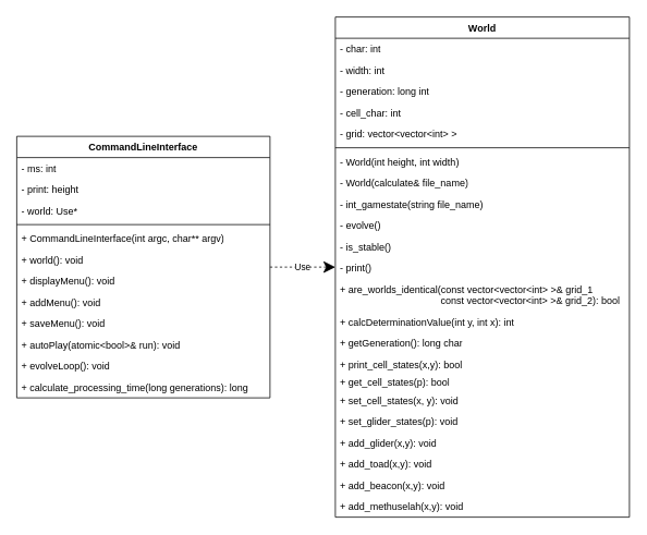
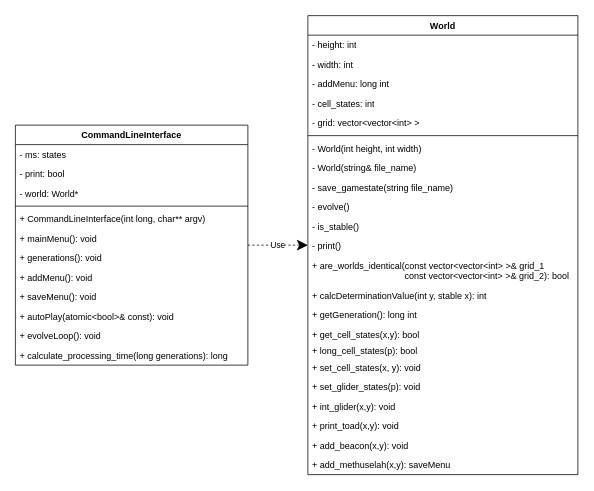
  <mxCell id="0" />
  <mxCell id="1" parent="0" />
  <mxCell id="2" value="World" style="swimlane;fontStyle=1;align=center;verticalAlign=top;childLayout=stackLayout;horizontal=1;startSize=26;horizontalStack=0;resizeParent=1;resizeParentMax=0;resizeLast=0;collapsible=1;marginBottom=0;whiteSpace=wrap;html=1;" parent="1" vertex="1"><mxGeometry x="410" y="20" width="360" height="612" as="geometry" /></mxCell>
- <mxCell id="3" value="- char: int" style="text;strokeColor=none;fillColor=none;align=left;verticalAlign=top;spacingLeft=4;spacingRight=4;overflow=hidden;rotatable=0;points=[[0,0.5],[1,0.5]];portConstraint=eastwest;whiteSpace=wrap;html=1;" parent="2" vertex="1"><mxGeometry y="26" width="360" height="26" as="geometry" /></mxCell>
+ <mxCell id="3" value="- height: int" style="text;strokeColor=none;fillColor=none;align=left;verticalAlign=top;spacingLeft=4;spacingRight=4;overflow=hidden;rotatable=0;points=[[0,0.5],[1,0.5]];portConstraint=eastwest;whiteSpace=wrap;html=1;" parent="2" vertex="1"><mxGeometry y="26" width="360" height="26" as="geometry" /></mxCell>
  <mxCell id="4" value="- width: int" style="text;strokeColor=none;fillColor=none;align=left;verticalAlign=top;spacingLeft=4;spacingRight=4;overflow=hidden;rotatable=0;points=[[0,0.5],[1,0.5]];portConstraint=eastwest;whiteSpace=wrap;html=1;" parent="2" vertex="1"><mxGeometry y="52" width="360" height="26" as="geometry" /></mxCell>
- <mxCell id="5" value="- generation: long int" style="text;strokeColor=none;fillColor=none;align=left;verticalAlign=top;spacingLeft=4;spacingRight=4;overflow=hidden;rotatable=0;points=[[0,0.5],[1,0.5]];portConstraint=eastwest;whiteSpace=wrap;html=1;" parent="2" vertex="1"><mxGeometry y="78" width="360" height="26" as="geometry" /></mxCell>
- <mxCell id="6" value="- cell_char: int" style="text;strokeColor=none;fillColor=none;align=left;verticalAlign=top;spacingLeft=4;spacingRight=4;overflow=hidden;rotatable=0;points=[[0,0.5],[1,0.5]];portConstraint=eastwest;whiteSpace=wrap;html=1;" parent="2" vertex="1"><mxGeometry y="104" width="360" height="26" as="geometry" /></mxCell>
+ <mxCell id="5" value="- addMenu: long int" style="text;strokeColor=none;fillColor=none;align=left;verticalAlign=top;spacingLeft=4;spacingRight=4;overflow=hidden;rotatable=0;points=[[0,0.5],[1,0.5]];portConstraint=eastwest;whiteSpace=wrap;html=1;" parent="2" vertex="1"><mxGeometry y="78" width="360" height="26" as="geometry" /></mxCell>
+ <mxCell id="6" value="- cell_states: int" style="text;strokeColor=none;fillColor=none;align=left;verticalAlign=top;spacingLeft=4;spacingRight=4;overflow=hidden;rotatable=0;points=[[0,0.5],[1,0.5]];portConstraint=eastwest;whiteSpace=wrap;html=1;" parent="2" vertex="1"><mxGeometry y="104" width="360" height="26" as="geometry" /></mxCell>
  <mxCell id="7" value="- grid: vector&amp;lt;vector&amp;lt;int&amp;gt; &amp;gt;" style="text;strokeColor=none;fillColor=none;align=left;verticalAlign=top;spacingLeft=4;spacingRight=4;overflow=hidden;rotatable=0;points=[[0,0.5],[1,0.5]];portConstraint=eastwest;whiteSpace=wrap;html=1;" parent="2" vertex="1"><mxGeometry y="130" width="360" height="26" as="geometry" /></mxCell>
  <mxCell id="8" value="" style="line;strokeWidth=1;fillColor=none;align=left;verticalAlign=middle;spacingTop=-1;spacingLeft=3;spacingRight=3;rotatable=0;labelPosition=right;points=[];portConstraint=eastwest;strokeColor=inherit;" parent="2" vertex="1"><mxGeometry y="156" width="360" height="8" as="geometry" /></mxCell>
  <mxCell id="9" value="&lt;div&gt;- World(int height, int width)&lt;br&gt;&lt;/div&gt;" style="text;strokeColor=none;fillColor=none;align=left;verticalAlign=top;spacingLeft=4;spacingRight=4;overflow=hidden;rotatable=0;points=[[0,0.5],[1,0.5]];portConstraint=eastwest;whiteSpace=wrap;html=1;" parent="2" vertex="1"><mxGeometry y="164" width="360" height="26" as="geometry" /></mxCell>
- <mxCell id="10" value="&lt;div&gt;- World(calculate&amp;amp; file_name)&lt;br&gt;&lt;/div&gt;" style="text;strokeColor=none;fillColor=none;align=left;verticalAlign=top;spacingLeft=4;spacingRight=4;overflow=hidden;rotatable=0;points=[[0,0.5],[1,0.5]];portConstraint=eastwest;whiteSpace=wrap;html=1;" vertex="1" parent="2"><mxGeometry y="190" width="360" height="26" as="geometry" /></mxCell>
- <mxCell id="11" value="- int_gamestate(string file_name)" style="text;strokeColor=none;fillColor=none;align=left;verticalAlign=top;spacingLeft=4;spacingRight=4;overflow=hidden;rotatable=0;points=[[0,0.5],[1,0.5]];portConstraint=eastwest;whiteSpace=wrap;html=1;" parent="2" vertex="1"><mxGeometry y="216" width="360" height="26" as="geometry" /></mxCell>
+ <mxCell id="10" value="&lt;div&gt;- World(string&amp;amp; file_name)&lt;br&gt;&lt;/div&gt;" style="text;strokeColor=none;fillColor=none;align=left;verticalAlign=top;spacingLeft=4;spacingRight=4;overflow=hidden;rotatable=0;points=[[0,0.5],[1,0.5]];portConstraint=eastwest;whiteSpace=wrap;html=1;" vertex="1" parent="2"><mxGeometry y="190" width="360" height="26" as="geometry" /></mxCell>
+ <mxCell id="11" value="- save_gamestate(string file_name)" style="text;strokeColor=none;fillColor=none;align=left;verticalAlign=top;spacingLeft=4;spacingRight=4;overflow=hidden;rotatable=0;points=[[0,0.5],[1,0.5]];portConstraint=eastwest;whiteSpace=wrap;html=1;" parent="2" vertex="1"><mxGeometry y="216" width="360" height="26" as="geometry" /></mxCell>
  <mxCell id="12" value="- evolve()" style="text;strokeColor=none;fillColor=none;align=left;verticalAlign=top;spacingLeft=4;spacingRight=4;overflow=hidden;rotatable=0;points=[[0,0.5],[1,0.5]];portConstraint=eastwest;whiteSpace=wrap;html=1;" parent="2" vertex="1"><mxGeometry y="242" width="360" height="26" as="geometry" /></mxCell>
  <mxCell id="13" value="- is_stable()" style="text;strokeColor=none;fillColor=none;align=left;verticalAlign=top;spacingLeft=4;spacingRight=4;overflow=hidden;rotatable=0;points=[[0,0.5],[1,0.5]];portConstraint=eastwest;whiteSpace=wrap;html=1;" parent="2" vertex="1"><mxGeometry y="268" width="360" height="26" as="geometry" /></mxCell>
  <mxCell id="14" value="- print()" style="text;strokeColor=none;fillColor=none;align=left;verticalAlign=top;spacingLeft=4;spacingRight=4;overflow=hidden;rotatable=0;points=[[0,0.5],[1,0.5]];portConstraint=eastwest;whiteSpace=wrap;html=1;" parent="2" vertex="1"><mxGeometry y="294" width="360" height="26" as="geometry" /></mxCell>
  <mxCell id="15" value="+ are_worlds_identical(const vector&amp;lt;vector&amp;lt;int&amp;gt; &amp;gt;&amp;amp; grid_1&lt;div&gt;&lt;span style=&quot;white-space: pre;&quot;&gt;&#09;&lt;/span&gt;&lt;span style=&quot;white-space: pre;&quot;&gt;&#09;&lt;/span&gt;&lt;span style=&quot;white-space: pre;&quot;&gt;&#09;&lt;/span&gt;&lt;span style=&quot;white-space: pre;&quot;&gt;&#09;&lt;/span&gt;&amp;nbsp; &amp;nbsp; &amp;nbsp;&lt;span style=&quot;background-color: initial;&quot;&gt;const vector&amp;lt;vector&amp;lt;int&amp;gt; &amp;gt;&amp;amp; grid_2): bool&lt;/span&gt;&lt;br&gt;&lt;/div&gt;" style="text;strokeColor=none;fillColor=none;align=left;verticalAlign=top;spacingLeft=4;spacingRight=4;overflow=hidden;rotatable=0;points=[[0,0.5],[1,0.5]];portConstraint=eastwest;whiteSpace=wrap;html=1;" parent="2" vertex="1"><mxGeometry y="320" width="360" height="40" as="geometry" /></mxCell>
- <mxCell id="16" value="&lt;div&gt;+ calcDeterminationValue(int y, int x): int&lt;/div&gt;" style="text;strokeColor=none;fillColor=none;align=left;verticalAlign=top;spacingLeft=4;spacingRight=4;overflow=hidden;rotatable=0;points=[[0,0.5],[1,0.5]];portConstraint=eastwest;whiteSpace=wrap;html=1;" parent="2" vertex="1"><mxGeometry y="360" width="360" height="26" as="geometry" /></mxCell>
- <mxCell id="17" value="+ getGeneration(): long char" style="text;strokeColor=none;fillColor=none;align=left;verticalAlign=top;spacingLeft=4;spacingRight=4;overflow=hidden;rotatable=0;points=[[0,0.5],[1,0.5]];portConstraint=eastwest;whiteSpace=wrap;html=1;" parent="2" vertex="1"><mxGeometry y="386" width="360" height="26" as="geometry" /></mxCell>
- <mxCell id="18" value="+ print_cell_states(x,y): bool" style="text;strokeColor=none;fillColor=none;align=left;verticalAlign=top;spacingLeft=4;spacingRight=4;overflow=hidden;rotatable=0;points=[[0,0.5],[1,0.5]];portConstraint=eastwest;whiteSpace=wrap;html=1;" parent="2" vertex="1"><mxGeometry y="412" width="360" height="22" as="geometry" /></mxCell>
- <mxCell id="19" value="+ get_cell_states(p): bool" style="text;strokeColor=none;fillColor=none;align=left;verticalAlign=top;spacingLeft=4;spacingRight=4;overflow=hidden;rotatable=0;points=[[0,0.5],[1,0.5]];portConstraint=eastwest;whiteSpace=wrap;html=1;" parent="2" vertex="1"><mxGeometry y="434" width="360" height="22" as="geometry" /></mxCell>
+ <mxCell id="16" value="&lt;div&gt;+ calcDeterminationValue(int y, stable x): int&lt;/div&gt;" style="text;strokeColor=none;fillColor=none;align=left;verticalAlign=top;spacingLeft=4;spacingRight=4;overflow=hidden;rotatable=0;points=[[0,0.5],[1,0.5]];portConstraint=eastwest;whiteSpace=wrap;html=1;" parent="2" vertex="1"><mxGeometry y="360" width="360" height="26" as="geometry" /></mxCell>
+ <mxCell id="17" value="+ getGeneration(): long int" style="text;strokeColor=none;fillColor=none;align=left;verticalAlign=top;spacingLeft=4;spacingRight=4;overflow=hidden;rotatable=0;points=[[0,0.5],[1,0.5]];portConstraint=eastwest;whiteSpace=wrap;html=1;" parent="2" vertex="1"><mxGeometry y="386" width="360" height="26" as="geometry" /></mxCell>
+ <mxCell id="18" value="+ get_cell_states(x,y): bool" style="text;strokeColor=none;fillColor=none;align=left;verticalAlign=top;spacingLeft=4;spacingRight=4;overflow=hidden;rotatable=0;points=[[0,0.5],[1,0.5]];portConstraint=eastwest;whiteSpace=wrap;html=1;" parent="2" vertex="1"><mxGeometry y="412" width="360" height="22" as="geometry" /></mxCell>
+ <mxCell id="19" value="+ long_cell_states(p): bool" style="text;strokeColor=none;fillColor=none;align=left;verticalAlign=top;spacingLeft=4;spacingRight=4;overflow=hidden;rotatable=0;points=[[0,0.5],[1,0.5]];portConstraint=eastwest;whiteSpace=wrap;html=1;" parent="2" vertex="1"><mxGeometry y="434" width="360" height="22" as="geometry" /></mxCell>
  <mxCell id="20" value="+ set_cell_states(x, y): void" style="text;strokeColor=none;fillColor=none;align=left;verticalAlign=top;spacingLeft=4;spacingRight=4;overflow=hidden;rotatable=0;points=[[0,0.5],[1,0.5]];portConstraint=eastwest;whiteSpace=wrap;html=1;" parent="2" vertex="1"><mxGeometry y="456" width="360" height="26" as="geometry" /></mxCell>
  <mxCell id="21" value="+ set_glider_states(p): void" style="text;strokeColor=none;fillColor=none;align=left;verticalAlign=top;spacingLeft=4;spacingRight=4;overflow=hidden;rotatable=0;points=[[0,0.5],[1,0.5]];portConstraint=eastwest;whiteSpace=wrap;html=1;" parent="2" vertex="1"><mxGeometry y="482" width="360" height="26" as="geometry" /></mxCell>
- <mxCell id="22" value="+ add_glider(x,y): void" style="text;strokeColor=none;fillColor=none;align=left;verticalAlign=top;spacingLeft=4;spacingRight=4;overflow=hidden;rotatable=0;points=[[0,0.5],[1,0.5]];portConstraint=eastwest;whiteSpace=wrap;html=1;" parent="2" vertex="1"><mxGeometry y="508" width="360" height="26" as="geometry" /></mxCell>
- <mxCell id="23" value="+ add_toad(x,y): void" style="text;strokeColor=none;fillColor=none;align=left;verticalAlign=top;spacingLeft=4;spacingRight=4;overflow=hidden;rotatable=0;points=[[0,0.5],[1,0.5]];portConstraint=eastwest;whiteSpace=wrap;html=1;" parent="2" vertex="1"><mxGeometry y="534" width="360" height="26" as="geometry" /></mxCell>
+ <mxCell id="22" value="+ int_glider(x,y): void" style="text;strokeColor=none;fillColor=none;align=left;verticalAlign=top;spacingLeft=4;spacingRight=4;overflow=hidden;rotatable=0;points=[[0,0.5],[1,0.5]];portConstraint=eastwest;whiteSpace=wrap;html=1;" parent="2" vertex="1"><mxGeometry y="508" width="360" height="26" as="geometry" /></mxCell>
+ <mxCell id="23" value="+ print_toad(x,y): void" style="text;strokeColor=none;fillColor=none;align=left;verticalAlign=top;spacingLeft=4;spacingRight=4;overflow=hidden;rotatable=0;points=[[0,0.5],[1,0.5]];portConstraint=eastwest;whiteSpace=wrap;html=1;" parent="2" vertex="1"><mxGeometry y="534" width="360" height="26" as="geometry" /></mxCell>
  <mxCell id="24" value="+ add_beacon(x,y): void" style="text;strokeColor=none;fillColor=none;align=left;verticalAlign=top;spacingLeft=4;spacingRight=4;overflow=hidden;rotatable=0;points=[[0,0.5],[1,0.5]];portConstraint=eastwest;whiteSpace=wrap;html=1;" parent="2" vertex="1"><mxGeometry y="560" width="360" height="26" as="geometry" /></mxCell>
- <mxCell id="25" value="+ add_methuselah(x,y): void" style="text;strokeColor=none;fillColor=none;align=left;verticalAlign=top;spacingLeft=4;spacingRight=4;overflow=hidden;rotatable=0;points=[[0,0.5],[1,0.5]];portConstraint=eastwest;whiteSpace=wrap;html=1;" parent="2" vertex="1"><mxGeometry y="586" width="360" height="26" as="geometry" /></mxCell>
+ <mxCell id="25" value="+ add_methuselah(x,y): saveMenu" style="text;strokeColor=none;fillColor=none;align=left;verticalAlign=top;spacingLeft=4;spacingRight=4;overflow=hidden;rotatable=0;points=[[0,0.5],[1,0.5]];portConstraint=eastwest;whiteSpace=wrap;html=1;" parent="2" vertex="1"><mxGeometry y="586" width="360" height="26" as="geometry" /></mxCell>
  <mxCell id="26" value="CommandLineInterface" style="swimlane;fontStyle=1;align=center;verticalAlign=top;childLayout=stackLayout;horizontal=1;startSize=26;horizontalStack=0;resizeParent=1;resizeParentMax=0;resizeLast=0;collapsible=1;marginBottom=0;whiteSpace=wrap;html=1;" parent="1" vertex="1"><mxGeometry x="20" y="166" width="310" height="320" as="geometry" /></mxCell>
- <mxCell id="27" value="- ms: int" style="text;strokeColor=none;fillColor=none;align=left;verticalAlign=top;spacingLeft=4;spacingRight=4;overflow=hidden;rotatable=0;points=[[0,0.5],[1,0.5]];portConstraint=eastwest;whiteSpace=wrap;html=1;" parent="26" vertex="1"><mxGeometry y="26" width="310" height="26" as="geometry" /></mxCell>
- <mxCell id="28" value="- print: height" style="text;strokeColor=none;fillColor=none;align=left;verticalAlign=top;spacingLeft=4;spacingRight=4;overflow=hidden;rotatable=0;points=[[0,0.5],[1,0.5]];portConstraint=eastwest;whiteSpace=wrap;html=1;" parent="26" vertex="1"><mxGeometry y="52" width="310" height="26" as="geometry" /></mxCell>
- <mxCell id="29" value="- world: Use*" style="text;strokeColor=none;fillColor=none;align=left;verticalAlign=top;spacingLeft=4;spacingRight=4;overflow=hidden;rotatable=0;points=[[0,0.5],[1,0.5]];portConstraint=eastwest;whiteSpace=wrap;html=1;" vertex="1" parent="26"><mxGeometry y="78" width="310" height="26" as="geometry" /></mxCell>
+ <mxCell id="27" value="- ms: states" style="text;strokeColor=none;fillColor=none;align=left;verticalAlign=top;spacingLeft=4;spacingRight=4;overflow=hidden;rotatable=0;points=[[0,0.5],[1,0.5]];portConstraint=eastwest;whiteSpace=wrap;html=1;" parent="26" vertex="1"><mxGeometry y="26" width="310" height="26" as="geometry" /></mxCell>
+ <mxCell id="28" value="- print: bool" style="text;strokeColor=none;fillColor=none;align=left;verticalAlign=top;spacingLeft=4;spacingRight=4;overflow=hidden;rotatable=0;points=[[0,0.5],[1,0.5]];portConstraint=eastwest;whiteSpace=wrap;html=1;" parent="26" vertex="1"><mxGeometry y="52" width="310" height="26" as="geometry" /></mxCell>
+ <mxCell id="29" value="- world: World*" style="text;strokeColor=none;fillColor=none;align=left;verticalAlign=top;spacingLeft=4;spacingRight=4;overflow=hidden;rotatable=0;points=[[0,0.5],[1,0.5]];portConstraint=eastwest;whiteSpace=wrap;html=1;" vertex="1" parent="26"><mxGeometry y="78" width="310" height="26" as="geometry" /></mxCell>
  <mxCell id="30" value="" style="line;strokeWidth=1;fillColor=none;align=left;verticalAlign=middle;spacingTop=-1;spacingLeft=3;spacingRight=3;rotatable=0;labelPosition=right;points=[];portConstraint=eastwest;strokeColor=inherit;" parent="26" vertex="1"><mxGeometry y="104" width="310" height="8" as="geometry" /></mxCell>
- <mxCell id="31" value="+ CommandLineInterface(int argc, char** argv)" style="text;strokeColor=none;fillColor=none;align=left;verticalAlign=top;spacingLeft=4;spacingRight=4;overflow=hidden;rotatable=0;points=[[0,0.5],[1,0.5]];portConstraint=eastwest;whiteSpace=wrap;html=1;" vertex="1" parent="26"><mxGeometry y="112" width="310" height="26" as="geometry" /></mxCell>
- <mxCell id="32" value="+ world(): void" style="text;strokeColor=none;fillColor=none;align=left;verticalAlign=top;spacingLeft=4;spacingRight=4;overflow=hidden;rotatable=0;points=[[0,0.5],[1,0.5]];portConstraint=eastwest;whiteSpace=wrap;html=1;" vertex="1" parent="26"><mxGeometry y="138" width="310" height="26" as="geometry" /></mxCell>
- <mxCell id="33" value="+ displayMenu(): void" style="text;strokeColor=none;fillColor=none;align=left;verticalAlign=top;spacingLeft=4;spacingRight=4;overflow=hidden;rotatable=0;points=[[0,0.5],[1,0.5]];portConstraint=eastwest;whiteSpace=wrap;html=1;" vertex="1" parent="26"><mxGeometry y="164" width="310" height="26" as="geometry" /></mxCell>
+ <mxCell id="31" value="+ CommandLineInterface(int long, char** argv)" style="text;strokeColor=none;fillColor=none;align=left;verticalAlign=top;spacingLeft=4;spacingRight=4;overflow=hidden;rotatable=0;points=[[0,0.5],[1,0.5]];portConstraint=eastwest;whiteSpace=wrap;html=1;" vertex="1" parent="26"><mxGeometry y="112" width="310" height="26" as="geometry" /></mxCell>
+ <mxCell id="32" value="+ mainMenu(): void" style="text;strokeColor=none;fillColor=none;align=left;verticalAlign=top;spacingLeft=4;spacingRight=4;overflow=hidden;rotatable=0;points=[[0,0.5],[1,0.5]];portConstraint=eastwest;whiteSpace=wrap;html=1;" vertex="1" parent="26"><mxGeometry y="138" width="310" height="26" as="geometry" /></mxCell>
+ <mxCell id="33" value="+ generations(): void" style="text;strokeColor=none;fillColor=none;align=left;verticalAlign=top;spacingLeft=4;spacingRight=4;overflow=hidden;rotatable=0;points=[[0,0.5],[1,0.5]];portConstraint=eastwest;whiteSpace=wrap;html=1;" vertex="1" parent="26"><mxGeometry y="164" width="310" height="26" as="geometry" /></mxCell>
  <mxCell id="34" value="+ addMenu(): void" style="text;strokeColor=none;fillColor=none;align=left;verticalAlign=top;spacingLeft=4;spacingRight=4;overflow=hidden;rotatable=0;points=[[0,0.5],[1,0.5]];portConstraint=eastwest;whiteSpace=wrap;html=1;" parent="26" vertex="1"><mxGeometry y="190" width="310" height="26" as="geometry" /></mxCell>
  <mxCell id="35" value="+ saveMenu(): void" style="text;strokeColor=none;fillColor=none;align=left;verticalAlign=top;spacingLeft=4;spacingRight=4;overflow=hidden;rotatable=0;points=[[0,0.5],[1,0.5]];portConstraint=eastwest;whiteSpace=wrap;html=1;" vertex="1" parent="26"><mxGeometry y="216" width="310" height="26" as="geometry" /></mxCell>
- <mxCell id="36" value="+ autoPlay(atomic&amp;lt;bool&amp;gt;&amp;amp; run): void" style="text;strokeColor=none;fillColor=none;align=left;verticalAlign=top;spacingLeft=4;spacingRight=4;overflow=hidden;rotatable=0;points=[[0,0.5],[1,0.5]];portConstraint=eastwest;whiteSpace=wrap;html=1;" vertex="1" parent="26"><mxGeometry y="242" width="310" height="26" as="geometry" /></mxCell>
+ <mxCell id="36" value="+ autoPlay(atomic&amp;lt;bool&amp;gt;&amp;amp; const): void" style="text;strokeColor=none;fillColor=none;align=left;verticalAlign=top;spacingLeft=4;spacingRight=4;overflow=hidden;rotatable=0;points=[[0,0.5],[1,0.5]];portConstraint=eastwest;whiteSpace=wrap;html=1;" vertex="1" parent="26"><mxGeometry y="242" width="310" height="26" as="geometry" /></mxCell>
  <mxCell id="37" value="+ evolveLoop(): void" style="text;strokeColor=none;fillColor=none;align=left;verticalAlign=top;spacingLeft=4;spacingRight=4;overflow=hidden;rotatable=0;points=[[0,0.5],[1,0.5]];portConstraint=eastwest;whiteSpace=wrap;html=1;" vertex="1" parent="26"><mxGeometry y="268" width="310" height="26" as="geometry" /></mxCell>
  <mxCell id="38" value="+ calculate_processing_time(long generations): long" style="text;strokeColor=none;fillColor=none;align=left;verticalAlign=top;spacingLeft=4;spacingRight=4;overflow=hidden;rotatable=0;points=[[0,0.5],[1,0.5]];portConstraint=eastwest;whiteSpace=wrap;html=1;" vertex="1" parent="26"><mxGeometry y="294" width="310" height="26" as="geometry" /></mxCell>
  <mxCell id="39" value="Use" style="endArrow=classic;endSize=12;dashed=1;html=1;rounded=0;" edge="1" parent="1" source="26" target="2"><mxGeometry width="160" relative="1" as="geometry"><mxPoint x="290" y="426" as="sourcePoint" /><mxPoint x="450" y="426" as="targetPoint" /><Array as="points" /></mxGeometry></mxCell>
